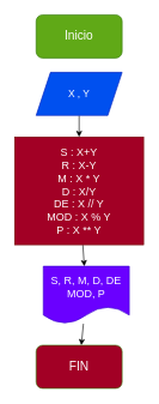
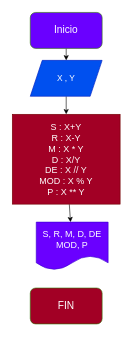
  <mxCell id="0" />
  <mxCell id="1" parent="0" />
- <mxCell id="3" value="Inicio" style="rounded=1;whiteSpace=wrap;html=1;fontSize=17;fillColor=#60a917;fontColor=#ffffff;strokeColor=#2D7600;" vertex="1" parent="1"><mxGeometry x="50" y="20" width="120" height="60" as="geometry" /></mxCell>
+ <mxCell id="2" value="" style="edgeStyle=none;html=1;" edge="1" parent="1" source="3" target="5"><mxGeometry relative="1" as="geometry" /></mxCell>
+ <mxCell id="3" value="Inicio" style="rounded=1;whiteSpace=wrap;html=1;fontSize=17;fillColor=#6a00ff;fontColor=#ffffff;strokeColor=#2D7600;" vertex="1" parent="1"><mxGeometry x="50" y="20" width="120" height="60" as="geometry" /></mxCell>
  <mxCell id="4" value="" style="edgeStyle=none;html=1;fontSize=17;" edge="1" parent="1" source="5" target="7"><mxGeometry relative="1" as="geometry" /></mxCell>
  <mxCell id="5" value="X , Y" style="shape=parallelogram;perimeter=parallelogramPerimeter;whiteSpace=wrap;html=1;fixedSize=1;fontSize=14;fillColor=#0050ef;fontColor=#ffffff;strokeColor=#001DBC;" vertex="1" parent="1"><mxGeometry x="50" y="100" width="120" height="60" as="geometry" /></mxCell>
  <mxCell id="6" value="" style="edgeStyle=none;html=1;fontSize=17;" edge="1" parent="1" source="7" target="9"><mxGeometry relative="1" as="geometry" /></mxCell>
  <mxCell id="7" value="S : X+Y&lt;br style=&quot;font-size: 15px;&quot;&gt;R : X-Y&lt;br style=&quot;font-size: 15px;&quot;&gt;M : X * Y&lt;br style=&quot;font-size: 15px;&quot;&gt;D : X/Y&lt;br style=&quot;font-size: 15px;&quot;&gt;DE : X // Y&lt;br style=&quot;font-size: 15px;&quot;&gt;MOD : X % Y&lt;br style=&quot;font-size: 15px;&quot;&gt;P : X ** Y" style="rounded=0;whiteSpace=wrap;html=1;fontSize=15;fillColor=#a20025;fontColor=#ffffff;strokeColor=#6F0000;" vertex="1" parent="1"><mxGeometry x="20" y="190" width="180" height="150" as="geometry" /></mxCell>
- <mxCell id="8" value="" style="edgeStyle=none;html=1;fontSize=17;" edge="1" parent="1" source="9" target="10"><mxGeometry relative="1" as="geometry" /></mxCell>
  <mxCell id="9" value="S, R, M, D, DE&lt;br style=&quot;font-size: 15px;&quot;&gt;MOD, P" style="shape=document;whiteSpace=wrap;html=1;boundedLbl=1;fontSize=15;fillColor=#6a00ff;fontColor=#ffffff;strokeColor=#3700CC;" vertex="1" parent="1"><mxGeometry x="60" y="370" width="120" height="80" as="geometry" /></mxCell>
  <mxCell id="10" value="FIN" style="rounded=1;whiteSpace=wrap;html=1;fontSize=17;fillColor=#a20025;fontColor=#ffffff;strokeColor=#2D7600;" vertex="1" parent="1"><mxGeometry x="50" y="480" width="120" height="60" as="geometry" /></mxCell>
